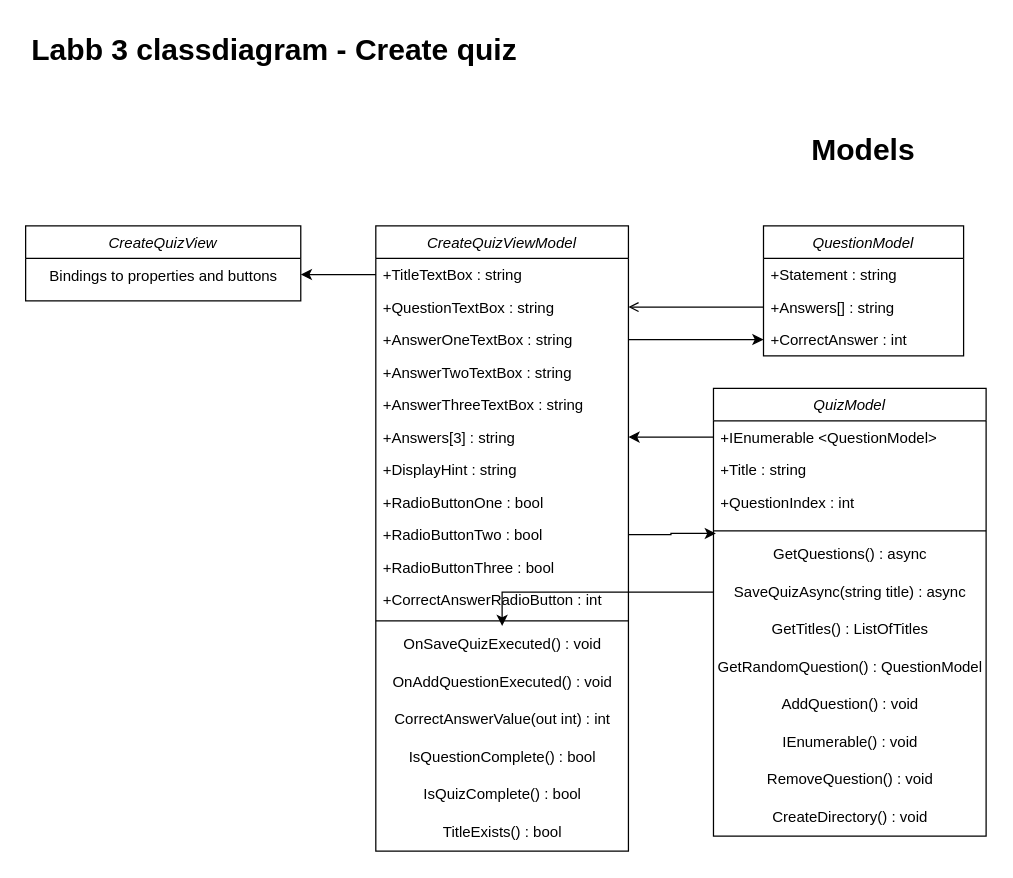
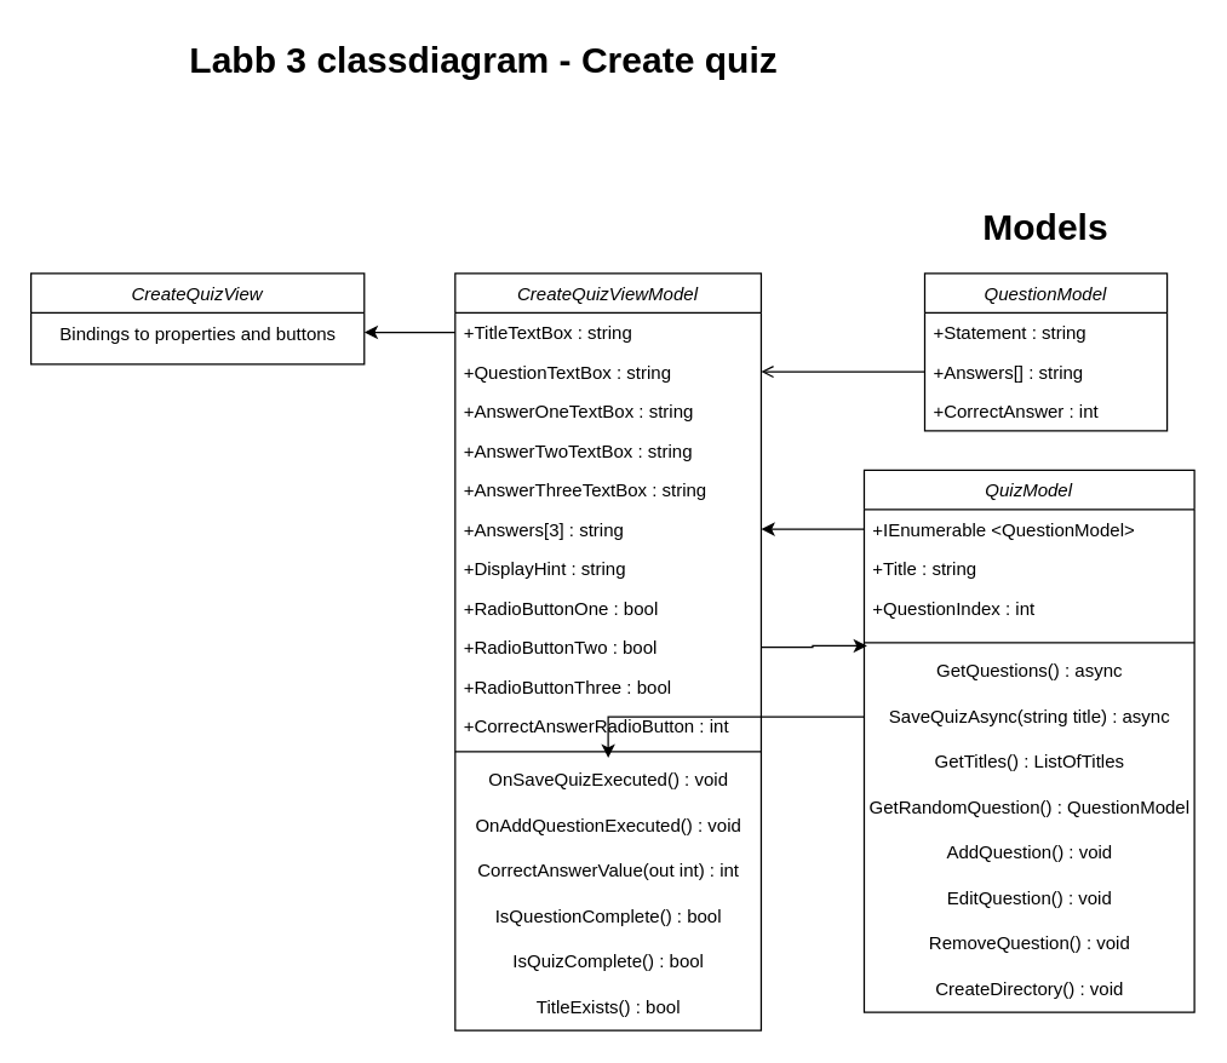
  <mxCell id="0" />
  <mxCell id="1" parent="0" />
  <mxCell id="2" value="QuestionModel" style="swimlane;fontStyle=2;align=center;verticalAlign=top;childLayout=stackLayout;horizontal=1;startSize=26;horizontalStack=0;resizeParent=1;resizeLast=0;collapsible=1;marginBottom=0;rounded=0;shadow=0;strokeWidth=1;" vertex="1" parent="1"><mxGeometry x="610" y="180" width="160" height="104" as="geometry"><mxRectangle x="230" y="140" width="160" height="26" as="alternateBounds" /></mxGeometry></mxCell>
  <mxCell id="3" value="+Statement : string" style="text;align=left;verticalAlign=top;spacingLeft=4;spacingRight=4;overflow=hidden;rotatable=0;points=[[0,0.5],[1,0.5]];portConstraint=eastwest;" vertex="1" parent="2"><mxGeometry y="26" width="160" height="26" as="geometry" /></mxCell>
  <mxCell id="4" value="+Answers[] : string" style="text;align=left;verticalAlign=top;spacingLeft=4;spacingRight=4;overflow=hidden;rotatable=0;points=[[0,0.5],[1,0.5]];portConstraint=eastwest;rounded=0;shadow=0;html=0;" vertex="1" parent="2"><mxGeometry y="52" width="160" height="26" as="geometry" /></mxCell>
  <mxCell id="5" value="+CorrectAnswer : int" style="text;align=left;verticalAlign=top;spacingLeft=4;spacingRight=4;overflow=hidden;rotatable=0;points=[[0,0.5],[1,0.5]];portConstraint=eastwest;rounded=0;shadow=0;html=0;" vertex="1" parent="2"><mxGeometry y="78" width="160" height="26" as="geometry" /></mxCell>
- <mxCell id="6" value="&lt;h1&gt;Labb 3 classdiagram - Create quiz&lt;/h1&gt;" style="text;html=1;strokeColor=none;fillColor=none;spacing=5;spacingTop=-20;whiteSpace=wrap;overflow=hidden;rounded=0;" vertex="1" parent="1"><mxGeometry x="20" y="20" width="650" height="50" as="geometry" /></mxCell>
- <mxCell id="7" value="&lt;h1&gt;Models&lt;/h1&gt;" style="text;html=1;strokeColor=none;fillColor=none;spacing=5;spacingTop=-20;whiteSpace=wrap;overflow=hidden;rounded=0;align=center;" vertex="1" parent="1"><mxGeometry x="640" y="100" width="100" height="40" as="geometry" /></mxCell>
+ <mxCell id="6" value="&lt;h1&gt;Labb 3 classdiagram - Create quiz&lt;/h1&gt;" style="text;html=1;strokeColor=none;fillColor=none;spacing=5;spacingTop=-20;whiteSpace=wrap;overflow=hidden;rounded=0;" vertex="1" parent="1"><mxGeometry x="120" y="20" width="650" height="50" as="geometry" /></mxCell>
+ <mxCell id="7" value="&lt;h1&gt;Models&lt;/h1&gt;" style="text;html=1;strokeColor=none;fillColor=none;spacing=5;spacingTop=-20;whiteSpace=wrap;overflow=hidden;rounded=0;align=center;" vertex="1" parent="1"><mxGeometry x="640" y="130" width="100" height="40" as="geometry" /></mxCell>
  <mxCell id="8" value="QuizModel" style="swimlane;fontStyle=2;align=center;verticalAlign=top;childLayout=stackLayout;horizontal=1;startSize=26;horizontalStack=0;resizeParent=1;resizeLast=0;collapsible=1;marginBottom=0;rounded=0;shadow=0;strokeWidth=1;" vertex="1" parent="1"><mxGeometry x="570" y="310" width="218" height="358" as="geometry"><mxRectangle x="230" y="140" width="160" height="26" as="alternateBounds" /></mxGeometry></mxCell>
  <mxCell id="9" value="+IEnumerable &lt;QuestionModel&gt;" style="text;align=left;verticalAlign=top;spacingLeft=4;spacingRight=4;overflow=hidden;rotatable=0;points=[[0,0.5],[1,0.5]];portConstraint=eastwest;" vertex="1" parent="8"><mxGeometry y="26" width="218" height="26" as="geometry" /></mxCell>
  <mxCell id="10" value="+Title : string" style="text;align=left;verticalAlign=top;spacingLeft=4;spacingRight=4;overflow=hidden;rotatable=0;points=[[0,0.5],[1,0.5]];portConstraint=eastwest;rounded=0;shadow=0;html=0;" vertex="1" parent="8"><mxGeometry y="52" width="218" height="26" as="geometry" /></mxCell>
  <mxCell id="11" value="+QuestionIndex : int" style="text;align=left;verticalAlign=top;spacingLeft=4;spacingRight=4;overflow=hidden;rotatable=0;points=[[0,0.5],[1,0.5]];portConstraint=eastwest;rounded=0;shadow=0;html=0;" vertex="1" parent="8"><mxGeometry y="78" width="218" height="32" as="geometry" /></mxCell>
  <mxCell id="12" value="" style="line;strokeWidth=1;fillColor=none;align=left;verticalAlign=middle;spacingTop=-1;spacingLeft=3;spacingRight=3;rotatable=0;labelPosition=right;points=[];portConstraint=eastwest;strokeColor=inherit;" vertex="1" parent="8"><mxGeometry y="110" width="218" height="8" as="geometry" /></mxCell>
  <mxCell id="13" value="GetQuestions() : async" style="text;html=1;align=center;verticalAlign=middle;resizable=0;points=[];autosize=1;strokeColor=none;fillColor=none;" vertex="1" parent="8"><mxGeometry y="118" width="218" height="30" as="geometry" /></mxCell>
  <mxCell id="14" value="SaveQuizAsync(string title) : async" style="text;html=1;align=center;verticalAlign=middle;resizable=0;points=[];autosize=1;strokeColor=none;fillColor=none;" vertex="1" parent="8"><mxGeometry y="148" width="218" height="30" as="geometry" /></mxCell>
  <mxCell id="15" value="GetTitles() : ListOfTitles" style="text;html=1;align=center;verticalAlign=middle;resizable=0;points=[];autosize=1;strokeColor=none;fillColor=none;" vertex="1" parent="8"><mxGeometry y="178" width="218" height="30" as="geometry" /></mxCell>
  <mxCell id="16" value="GetRandomQuestion() : QuestionModel" style="text;html=1;align=center;verticalAlign=middle;resizable=0;points=[];autosize=1;strokeColor=none;fillColor=none;" vertex="1" parent="8"><mxGeometry y="208" width="218" height="30" as="geometry" /></mxCell>
  <mxCell id="17" value="AddQuestion() : void" style="text;html=1;align=center;verticalAlign=middle;resizable=0;points=[];autosize=1;strokeColor=none;fillColor=none;" vertex="1" parent="8"><mxGeometry y="238" width="218" height="30" as="geometry" /></mxCell>
- <mxCell id="18" value="IEnumerable()&amp;nbsp;: void" style="text;html=1;align=center;verticalAlign=middle;resizable=0;points=[];autosize=1;strokeColor=none;fillColor=none;" vertex="1" parent="8"><mxGeometry y="268" width="218" height="30" as="geometry" /></mxCell>
+ <mxCell id="18" value="EditQuestion()&amp;nbsp;: void" style="text;html=1;align=center;verticalAlign=middle;resizable=0;points=[];autosize=1;strokeColor=none;fillColor=none;" vertex="1" parent="8"><mxGeometry y="268" width="218" height="30" as="geometry" /></mxCell>
  <mxCell id="19" value="RemoveQuestion()&amp;nbsp;: void" style="text;html=1;align=center;verticalAlign=middle;resizable=0;points=[];autosize=1;strokeColor=none;fillColor=none;" vertex="1" parent="8"><mxGeometry y="298" width="218" height="30" as="geometry" /></mxCell>
  <mxCell id="20" value="CreateDirectory()&amp;nbsp;: void" style="text;html=1;align=center;verticalAlign=middle;resizable=0;points=[];autosize=1;strokeColor=none;fillColor=none;" vertex="1" parent="8"><mxGeometry y="328" width="218" height="30" as="geometry" /></mxCell>
  <mxCell id="21" value="CreateQuizViewModel" style="swimlane;fontStyle=2;align=center;verticalAlign=top;childLayout=stackLayout;horizontal=1;startSize=26;horizontalStack=0;resizeParent=1;resizeLast=0;collapsible=1;marginBottom=0;rounded=0;shadow=0;strokeWidth=1;" vertex="1" parent="1"><mxGeometry x="300" y="180" width="202" height="500" as="geometry"><mxRectangle x="230" y="140" width="160" height="26" as="alternateBounds" /></mxGeometry></mxCell>
  <mxCell id="22" value="+TitleTextBox : string" style="text;align=left;verticalAlign=top;spacingLeft=4;spacingRight=4;overflow=hidden;rotatable=0;points=[[0,0.5],[1,0.5]];portConstraint=eastwest;" vertex="1" parent="21"><mxGeometry y="26" width="202" height="26" as="geometry" /></mxCell>
  <mxCell id="23" value="+QuestionTextBox : string" style="text;align=left;verticalAlign=top;spacingLeft=4;spacingRight=4;overflow=hidden;rotatable=0;points=[[0,0.5],[1,0.5]];portConstraint=eastwest;rounded=0;shadow=0;html=0;" vertex="1" parent="21"><mxGeometry y="52" width="202" height="26" as="geometry" /></mxCell>
  <mxCell id="24" value="+AnswerOneTextBox : string" style="text;align=left;verticalAlign=top;spacingLeft=4;spacingRight=4;overflow=hidden;rotatable=0;points=[[0,0.5],[1,0.5]];portConstraint=eastwest;rounded=0;shadow=0;html=0;" vertex="1" parent="21"><mxGeometry y="78" width="202" height="26" as="geometry" /></mxCell>
  <mxCell id="25" value="+AnswerTwoTextBox : string" style="text;align=left;verticalAlign=top;spacingLeft=4;spacingRight=4;overflow=hidden;rotatable=0;points=[[0,0.5],[1,0.5]];portConstraint=eastwest;rounded=0;shadow=0;html=0;" vertex="1" parent="21"><mxGeometry y="104" width="202" height="26" as="geometry" /></mxCell>
  <mxCell id="26" value="+AnswerThreeTextBox : string" style="text;align=left;verticalAlign=top;spacingLeft=4;spacingRight=4;overflow=hidden;rotatable=0;points=[[0,0.5],[1,0.5]];portConstraint=eastwest;rounded=0;shadow=0;html=0;" vertex="1" parent="21"><mxGeometry y="130" width="202" height="26" as="geometry" /></mxCell>
  <mxCell id="27" value="+Answers[3] : string" style="text;align=left;verticalAlign=top;spacingLeft=4;spacingRight=4;overflow=hidden;rotatable=0;points=[[0,0.5],[1,0.5]];portConstraint=eastwest;rounded=0;shadow=0;html=0;" vertex="1" parent="21"><mxGeometry y="156" width="202" height="26" as="geometry" /></mxCell>
  <mxCell id="28" value="+DisplayHint : string" style="text;align=left;verticalAlign=top;spacingLeft=4;spacingRight=4;overflow=hidden;rotatable=0;points=[[0,0.5],[1,0.5]];portConstraint=eastwest;rounded=0;shadow=0;html=0;" vertex="1" parent="21"><mxGeometry y="182" width="202" height="26" as="geometry" /></mxCell>
  <mxCell id="29" value="+RadioButtonOne : bool" style="text;align=left;verticalAlign=top;spacingLeft=4;spacingRight=4;overflow=hidden;rotatable=0;points=[[0,0.5],[1,0.5]];portConstraint=eastwest;rounded=0;shadow=0;html=0;" vertex="1" parent="21"><mxGeometry y="208" width="202" height="26" as="geometry" /></mxCell>
  <mxCell id="30" value="+RadioButtonTwo : bool" style="text;align=left;verticalAlign=top;spacingLeft=4;spacingRight=4;overflow=hidden;rotatable=0;points=[[0,0.5],[1,0.5]];portConstraint=eastwest;rounded=0;shadow=0;html=0;" vertex="1" parent="21"><mxGeometry y="234" width="202" height="26" as="geometry" /></mxCell>
  <mxCell id="31" value="+RadioButtonThree : bool" style="text;align=left;verticalAlign=top;spacingLeft=4;spacingRight=4;overflow=hidden;rotatable=0;points=[[0,0.5],[1,0.5]];portConstraint=eastwest;rounded=0;shadow=0;html=0;" vertex="1" parent="21"><mxGeometry y="260" width="202" height="26" as="geometry" /></mxCell>
  <mxCell id="32" value="+CorrectAnswerRadioButton : int" style="text;align=left;verticalAlign=top;spacingLeft=4;spacingRight=4;overflow=hidden;rotatable=0;points=[[0,0.5],[1,0.5]];portConstraint=eastwest;rounded=0;shadow=0;html=0;" vertex="1" parent="21"><mxGeometry y="286" width="202" height="26" as="geometry" /></mxCell>
  <mxCell id="33" value="" style="line;strokeWidth=1;fillColor=none;align=left;verticalAlign=middle;spacingTop=-1;spacingLeft=3;spacingRight=3;rotatable=0;labelPosition=right;points=[];portConstraint=eastwest;strokeColor=inherit;" vertex="1" parent="21"><mxGeometry y="312" width="202" height="8" as="geometry" /></mxCell>
  <mxCell id="34" value="OnSaveQuizExecuted() : void" style="text;html=1;align=center;verticalAlign=middle;resizable=0;points=[];autosize=1;strokeColor=none;fillColor=none;" vertex="1" parent="21"><mxGeometry y="320" width="202" height="30" as="geometry" /></mxCell>
  <mxCell id="35" value="OnAddQuestionExecuted() : void" style="text;html=1;align=center;verticalAlign=middle;resizable=0;points=[];autosize=1;strokeColor=none;fillColor=none;" vertex="1" parent="21"><mxGeometry y="350" width="202" height="30" as="geometry" /></mxCell>
  <mxCell id="36" value="CorrectAnswerValue(out int) : int" style="text;html=1;align=center;verticalAlign=middle;resizable=0;points=[];autosize=1;strokeColor=none;fillColor=none;" vertex="1" parent="21"><mxGeometry y="380" width="202" height="30" as="geometry" /></mxCell>
  <mxCell id="37" value="IsQuestionComplete() : bool" style="text;html=1;align=center;verticalAlign=middle;resizable=0;points=[];autosize=1;strokeColor=none;fillColor=none;" vertex="1" parent="21"><mxGeometry y="410" width="202" height="30" as="geometry" /></mxCell>
  <mxCell id="38" value="IsQuizComplete() : bool" style="text;html=1;align=center;verticalAlign=middle;resizable=0;points=[];autosize=1;strokeColor=none;fillColor=none;" vertex="1" parent="21"><mxGeometry y="440" width="202" height="30" as="geometry" /></mxCell>
  <mxCell id="39" value="TitleExists() : bool" style="text;html=1;align=center;verticalAlign=middle;resizable=0;points=[];autosize=1;strokeColor=none;fillColor=none;" vertex="1" parent="21"><mxGeometry y="470" width="202" height="30" as="geometry" /></mxCell>
- <mxCell id="40" style="edgeStyle=orthogonalEdgeStyle;rounded=0;orthogonalLoop=1;jettySize=auto;html=1;entryX=0;entryY=0.5;entryDx=0;entryDy=0;" edge="1" parent="1" source="24" target="5"><mxGeometry relative="1" as="geometry" /></mxCell>
  <mxCell id="41" value="CreateQuizView" style="swimlane;fontStyle=2;align=center;verticalAlign=top;childLayout=stackLayout;horizontal=1;startSize=26;horizontalStack=0;resizeParent=1;resizeLast=0;collapsible=1;marginBottom=0;rounded=0;shadow=0;strokeWidth=1;" vertex="1" parent="1"><mxGeometry x="20" y="180" width="220" height="60" as="geometry"><mxRectangle x="230" y="140" width="160" height="26" as="alternateBounds" /></mxGeometry></mxCell>
  <mxCell id="42" value="Bindings to properties and buttons" style="text;html=1;align=center;verticalAlign=middle;resizable=0;points=[];autosize=1;strokeColor=none;fillColor=none;" vertex="1" parent="41"><mxGeometry y="26" width="220" height="30" as="geometry" /></mxCell>
  <mxCell id="43" style="edgeStyle=orthogonalEdgeStyle;rounded=0;orthogonalLoop=1;jettySize=auto;html=1;entryX=1;entryY=0.5;entryDx=0;entryDy=0;" edge="1" parent="1" source="22"><mxGeometry relative="1" as="geometry"><mxPoint x="240" y="219" as="targetPoint" /></mxGeometry></mxCell>
  <mxCell id="44" style="edgeStyle=orthogonalEdgeStyle;rounded=0;orthogonalLoop=1;jettySize=auto;html=1;endArrow=open;" edge="1" parent="1" source="4" target="23"><mxGeometry relative="1" as="geometry"><mxPoint x="510" y="245" as="targetPoint" /></mxGeometry></mxCell>
  <mxCell id="45" style="edgeStyle=orthogonalEdgeStyle;rounded=0;orthogonalLoop=1;jettySize=auto;html=1;entryX=1;entryY=0.5;entryDx=0;entryDy=0;" edge="1" parent="1" source="9"><mxGeometry relative="1" as="geometry"><mxPoint x="502" y="349" as="targetPoint" /></mxGeometry></mxCell>
  <mxCell id="46" style="edgeStyle=orthogonalEdgeStyle;rounded=0;orthogonalLoop=1;jettySize=auto;html=1;entryX=0.009;entryY=0.75;entryDx=0;entryDy=0;entryPerimeter=0;" edge="1" parent="1" source="30" target="12"><mxGeometry relative="1" as="geometry"><mxPoint x="560" y="427" as="targetPoint" /></mxGeometry></mxCell>
  <mxCell id="47" value="" style="edgeStyle=orthogonalEdgeStyle;rounded=0;orthogonalLoop=1;jettySize=auto;html=1;" edge="1" parent="1" source="14" target="34"><mxGeometry relative="1" as="geometry" /></mxCell>
